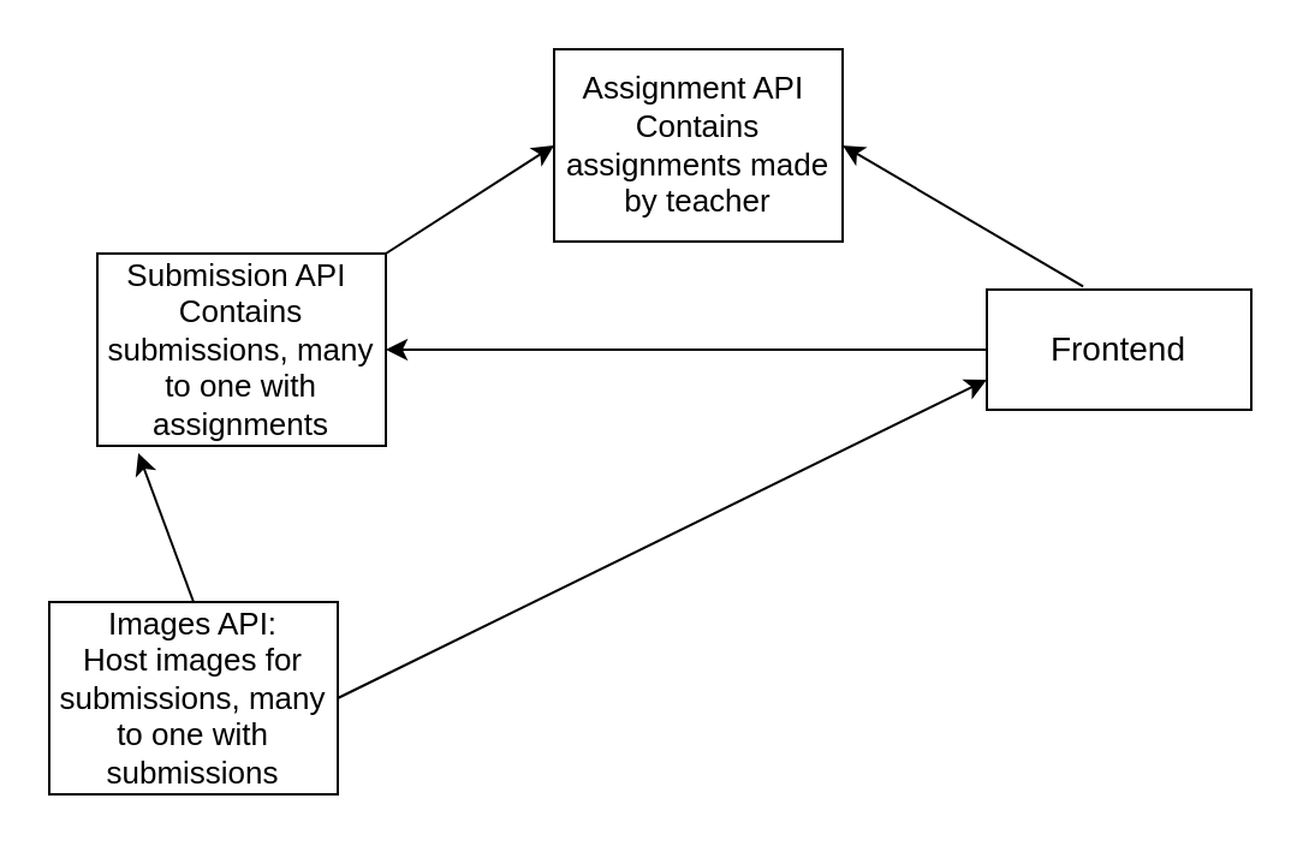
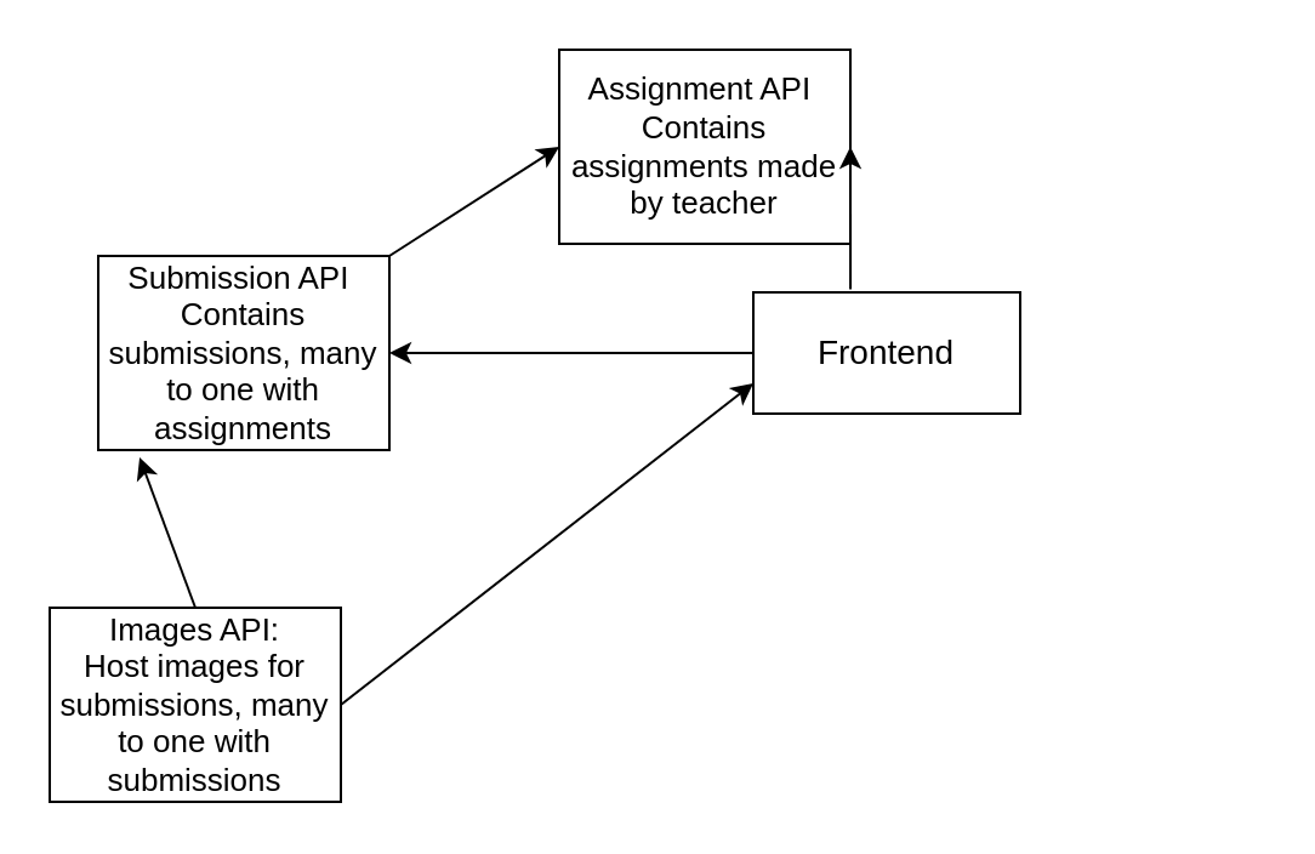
  <mxCell id="0" />
  <mxCell id="1" parent="0" />
- <mxCell id="2" value="&lt;font style=&quot;font-size: 14px;&quot;&gt;Frontend&lt;/font&gt;" style="whiteSpace=wrap;html=1;" vertex="1" parent="1"><mxGeometry x="410" y="120" width="110" height="50" as="geometry" /></mxCell>
+ <mxCell id="2" value="&lt;font style=&quot;font-size: 14px;&quot;&gt;Frontend&lt;/font&gt;" style="whiteSpace=wrap;html=1;" vertex="1" parent="1"><mxGeometry x="310" y="120" width="110" height="50" as="geometry" /></mxCell>
  <mxCell id="3" value="Assignment API&amp;nbsp;&lt;br&gt;Contains assignments made by teacher" style="whiteSpace=wrap;html=1;fontSize=13;" vertex="1" parent="1"><mxGeometry x="230" y="20" width="120" height="80" as="geometry" /></mxCell>
  <mxCell id="4" value="" style="edgeStyle=none;orthogonalLoop=1;jettySize=auto;html=1;fontSize=13;entryX=1;entryY=0.5;entryDx=0;entryDy=0;exitX=0.364;exitY=-0.026;exitDx=0;exitDy=0;exitPerimeter=0;" edge="1" parent="1" source="2" target="3"><mxGeometry width="80" relative="1" as="geometry"><mxPoint x="410" y="110" as="sourcePoint" /><mxPoint x="390" y="160" as="targetPoint" /></mxGeometry></mxCell>
  <mxCell id="5" value="Submission API&amp;nbsp;&lt;br&gt;Contains submissions, many to one with assignments" style="whiteSpace=wrap;html=1;fontSize=13;" vertex="1" parent="1"><mxGeometry x="40" y="105" width="120" height="80" as="geometry" /></mxCell>
  <mxCell id="6" value="" style="edgeStyle=none;orthogonalLoop=1;jettySize=auto;html=1;fontSize=13;entryX=1;entryY=0.5;entryDx=0;entryDy=0;exitX=0;exitY=0.5;exitDx=0;exitDy=0;" edge="1" parent="1" source="2" target="5"><mxGeometry width="80" relative="1" as="geometry"><mxPoint x="460.04" y="128.7" as="sourcePoint" /><mxPoint x="360" y="70" as="targetPoint" /></mxGeometry></mxCell>
  <mxCell id="7" value="" style="edgeStyle=none;orthogonalLoop=1;jettySize=auto;html=1;fontSize=13;entryX=0;entryY=0.5;entryDx=0;entryDy=0;exitX=1;exitY=0;exitDx=0;exitDy=0;" edge="1" parent="1" source="5" target="3"><mxGeometry width="80" relative="1" as="geometry"><mxPoint x="420" y="155" as="sourcePoint" /><mxPoint x="200" y="130" as="targetPoint" /></mxGeometry></mxCell>
  <mxCell id="8" value="" style="edgeStyle=none;html=1;fontSize=14;exitX=1;exitY=0.5;exitDx=0;exitDy=0;entryX=0;entryY=0.75;entryDx=0;entryDy=0;" edge="1" parent="1" source="9" target="2"><mxGeometry relative="1" as="geometry" /></mxCell>
  <mxCell id="9" value="Images API:&lt;br&gt;Host images for submissions, many to one with submissions" style="whiteSpace=wrap;html=1;fontSize=13;rotation=0;" vertex="1" parent="1"><mxGeometry x="20" y="250" width="120" height="80" as="geometry" /></mxCell>
  <mxCell id="10" value="" style="edgeStyle=none;orthogonalLoop=1;jettySize=auto;html=1;fontSize=13;entryX=0.142;entryY=1.038;entryDx=0;entryDy=0;exitX=0.5;exitY=0;exitDx=0;exitDy=0;entryPerimeter=0;" edge="1" parent="1" source="9" target="5"><mxGeometry width="80" relative="1" as="geometry"><mxPoint x="-30" y="140" as="sourcePoint" /><mxPoint x="240" y="70" as="targetPoint" /></mxGeometry></mxCell>
